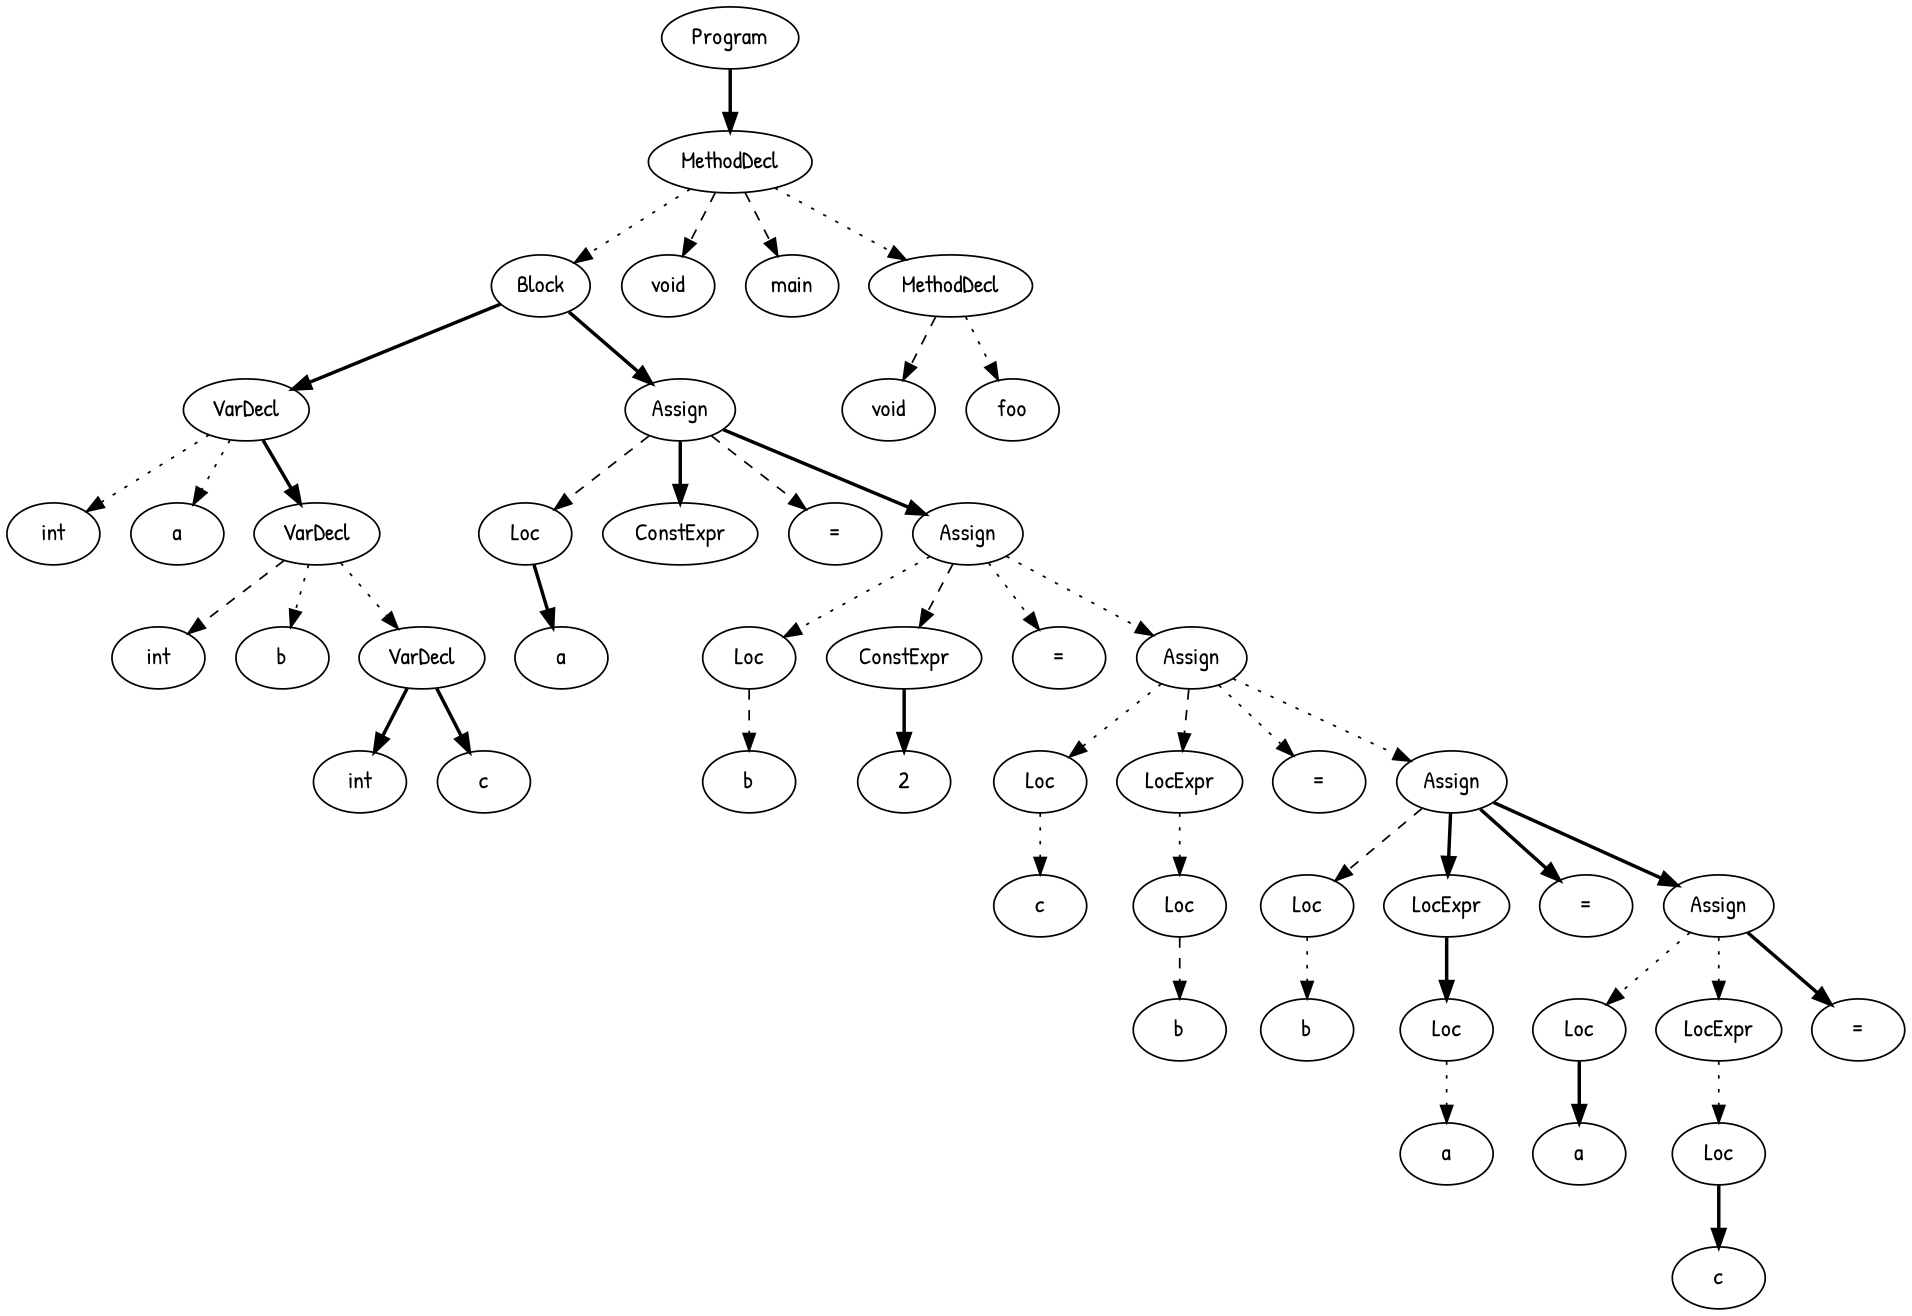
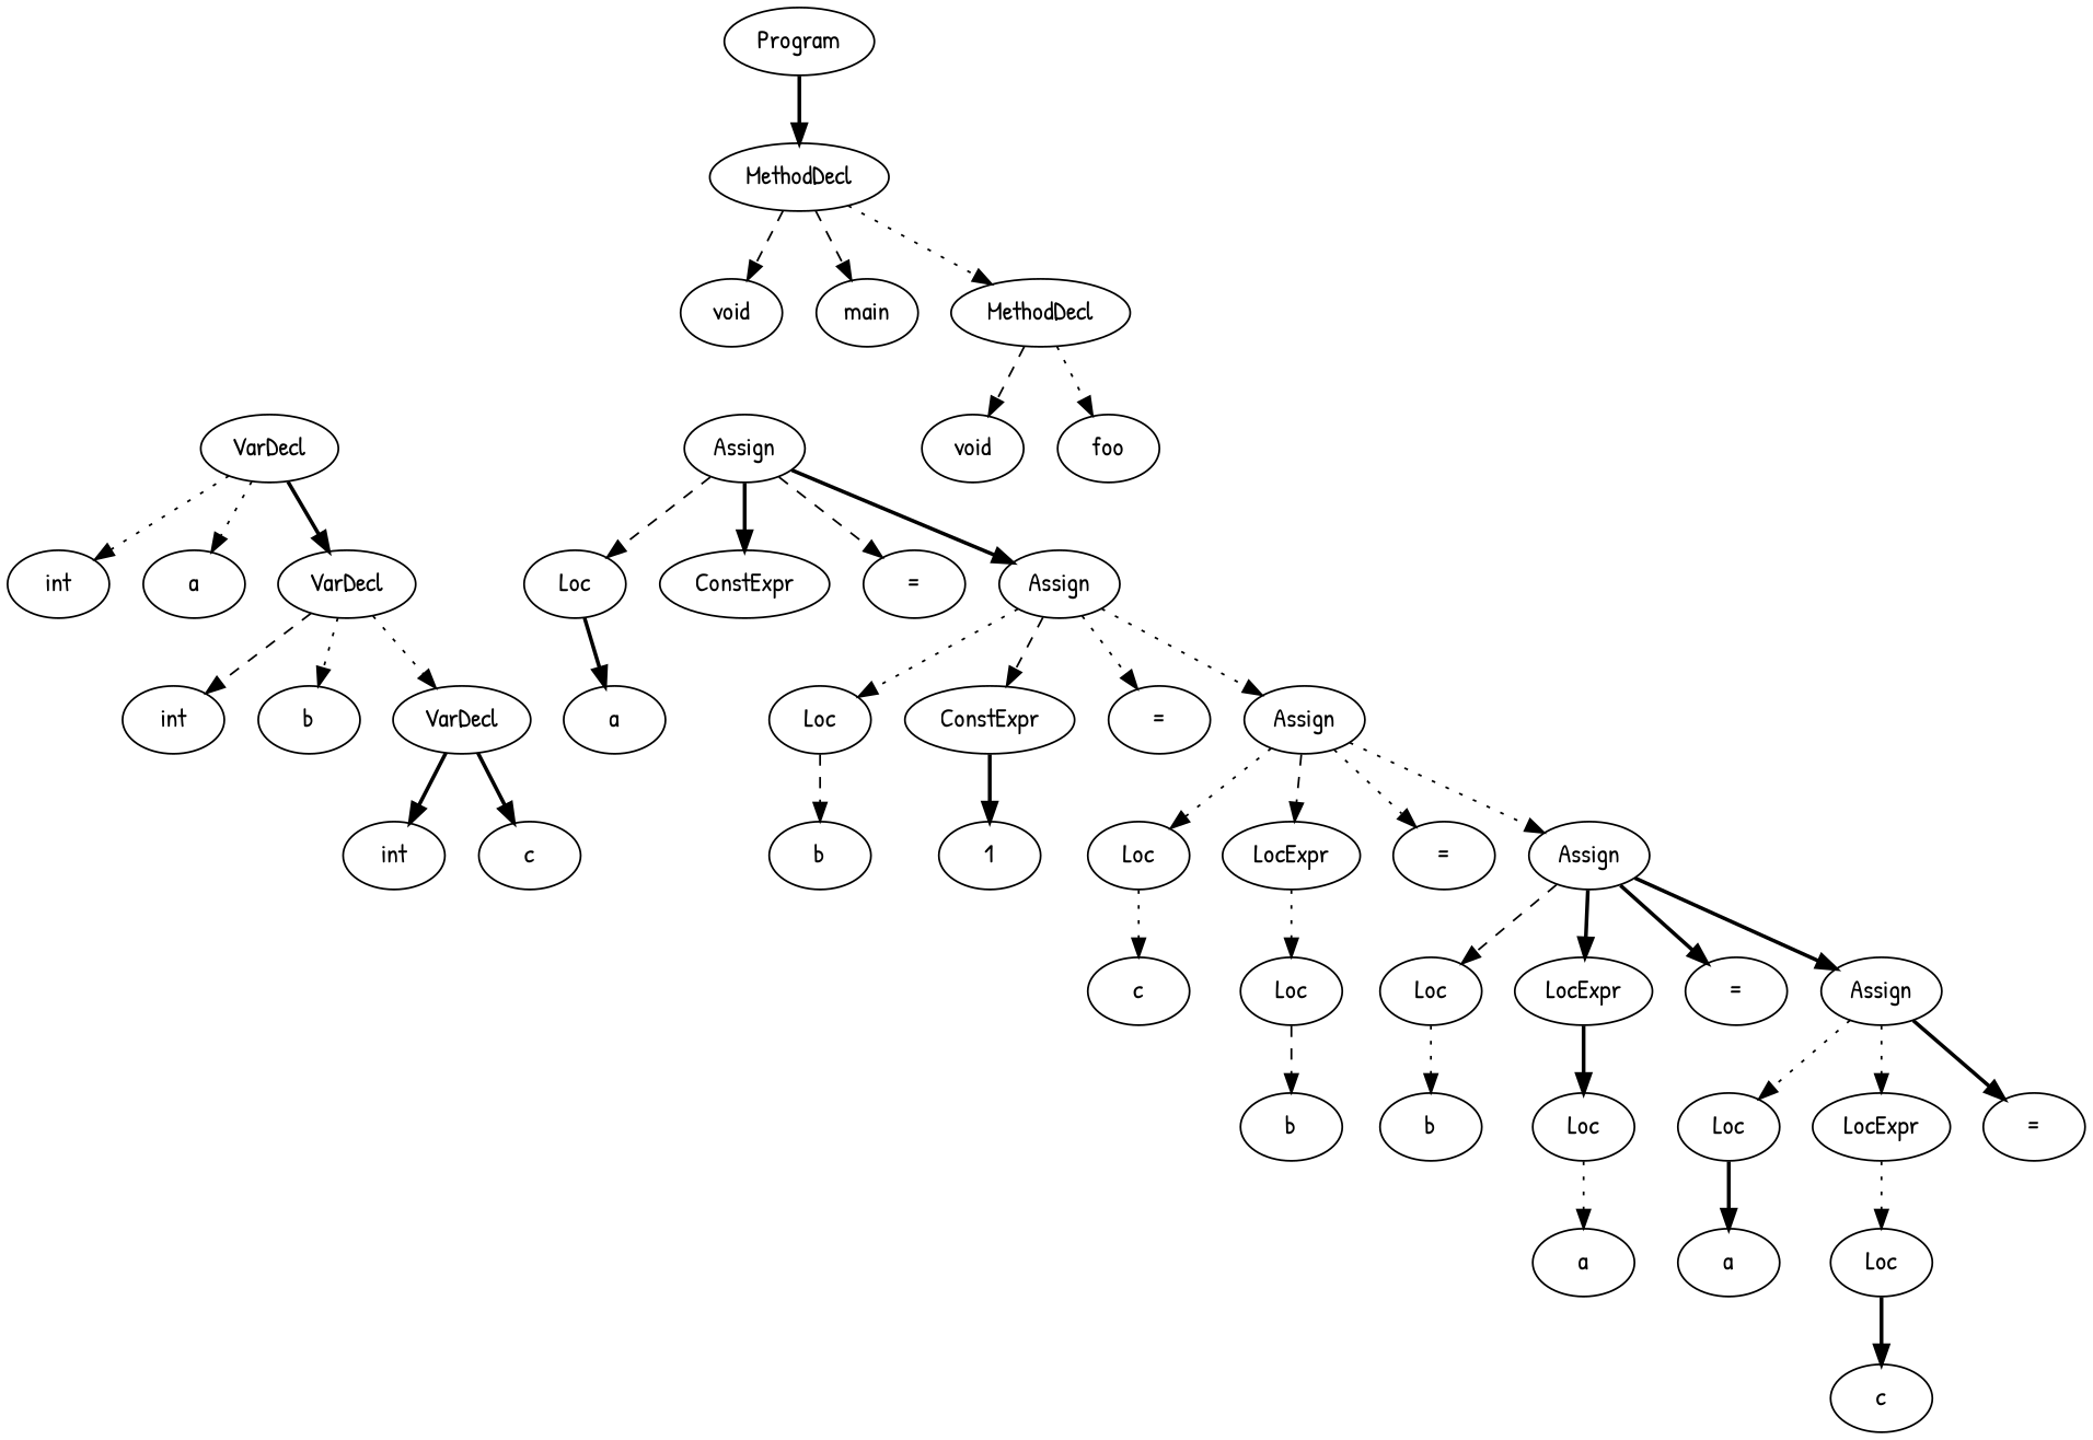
  digraph {
    fontname="Patrick Hand"
    ordering=out
    node [fontname="Patrick Hand"]
    edge [fontname="Patrick Hand" style=dotted]
    n1 [label=VarDecl]
    n2 [label=int]
    n3 [label=a]
    n4 [label=VarDecl]
    n5 [label=int]
    n6 [label=b]
    n7 [label=VarDecl]
    n8 [label=int]
    n9 [label=c]
    n10 [label=Loc]
    n11 [label=a]
    n12 [label=ConstExpr]
    n13 [label=Assign]
    n14 [label="="]
    n15 [label=Assign]
    n16 [label=Loc]
    n17 [label=ConstExpr]
    n18 [label="="]
    n19 [label=Assign]
    n20 [label=b]
-   n21 [label=2]
+   n21 [label=1]
    n22 [label=Loc]
    n23 [label=LocExpr]
    n24 [label="="]
    n25 [label=Assign]
    n26 [label=c]
    n27 [label=Loc]
    n28 [label=b]
    n29 [label=Loc]
    n30 [label=LocExpr]
    n31 [label="="]
    n32 [label=Assign]
    n33 [label=b]
    n34 [label=Loc]
    n35 [label=a]
    n36 [label=Loc]
    n37 [label=LocExpr]
    n38 [label="="]
    n39 [label=a]
    n40 [label=Loc]
    n41 [label=c]
-   n42 [label=Block]
    n43 [label=MethodDecl]
    n44 [label=void]
    n45 [label=main]
    n46 [label=MethodDecl]
    n47 [label=void]
    n48 [label=foo]
    n49 [label=Program]
    n1 -> n2
    n1 -> n3
    n1 -> n4 [style=bold]
    n4 -> n5 [style=dashed]
    n4 -> n6
    n4 -> n7
    n7 -> n8 [style=bold]
    n7 -> n9 [style=bold]
    n10 -> n11 [style=bold]
    n13 -> n10 [style=dashed]
    n13 -> n12 [style=bold]
    n13 -> n14 [style=dashed]
    n13 -> n15 [style=bold]
    n15 -> n16
    n15 -> n17 [style=dashed]
    n15 -> n18
    n15 -> n19
    n16 -> n20 [style=dashed]
    n17 -> n21 [style=bold]
    n19 -> n22
    n19 -> n23 [style=dashed]
    n19 -> n24
    n19 -> n25
    n22 -> n26
    n23 -> n27
    n25 -> n29 [style=dashed]
    n25 -> n30 [style=bold]
    n25 -> n31 [style=bold]
    n25 -> n32 [style=bold]
    n27 -> n28 [style=dashed]
    n29 -> n33
    n30 -> n34 [style=bold]
    n32 -> n36
    n32 -> n37
    n32 -> n38 [style=bold]
    n34 -> n35
    n36 -> n39 [style=bold]
    n37 -> n40
    n40 -> n41 [style=bold]
-   n42 -> n1 [style=bold]
-   n42 -> n13 [style=bold]
-   n43 -> n42
    n43 -> n44 [style=dashed]
    n43 -> n45 [style=dashed]
    n43 -> n46
    n46 -> n47 [style=dashed]
    n46 -> n48
    n49 -> n43 [style=bold]
  }
